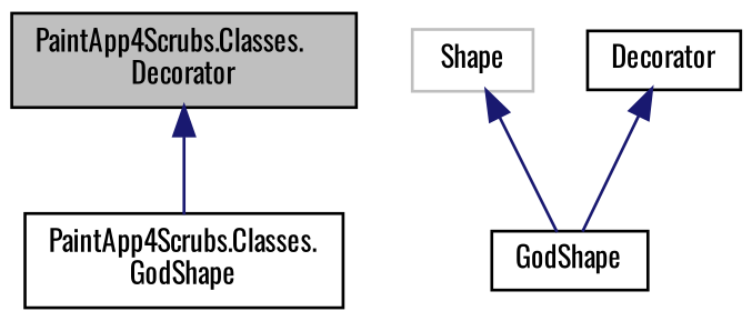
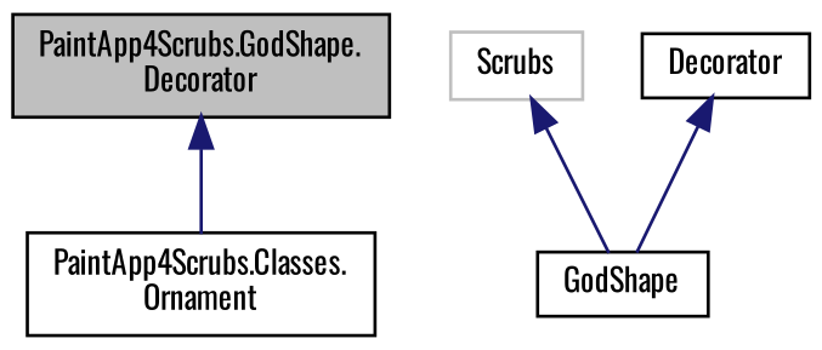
  digraph {
    fontname=Oswald
    node [color=black fillcolor=white fontname=Oswald fontsize=10 shape=record style=filled]
    edge [color=midnightblue dir=back fontname=Oswald fontsize=10 labelfontname=Helvetica labelfontsize=10 style=solid]
-   n1 [fillcolor=grey75 fontcolor=black height=0.2 label="PaintApp4Scrubs.Classes.\lDecorator" width=0.4]
-   n2 [height=0.2 label="PaintApp4Scrubs.Classes.\lGodShape" width=0.4]
+   n1 [fillcolor=grey75 fontcolor=black height=0.2 label="PaintApp4Scrubs.GodShape.\lDecorator" width=0.4]
+   n2 [height=0.2 label="PaintApp4Scrubs.Classes.\lOrnament" width=0.4]
    n3 [height=0.2 label=GodShape width=0.4]
-   n4 [color=grey75 height=0.2 label=Shape width=0.4]
+   n4 [color=grey75 height=0.2 label=Scrubs width=0.4]
    n5 [height=0.2 label=Decorator width=0.4]
    n1 -> n2
    n4 -> n3
    n5 -> n3
  }
